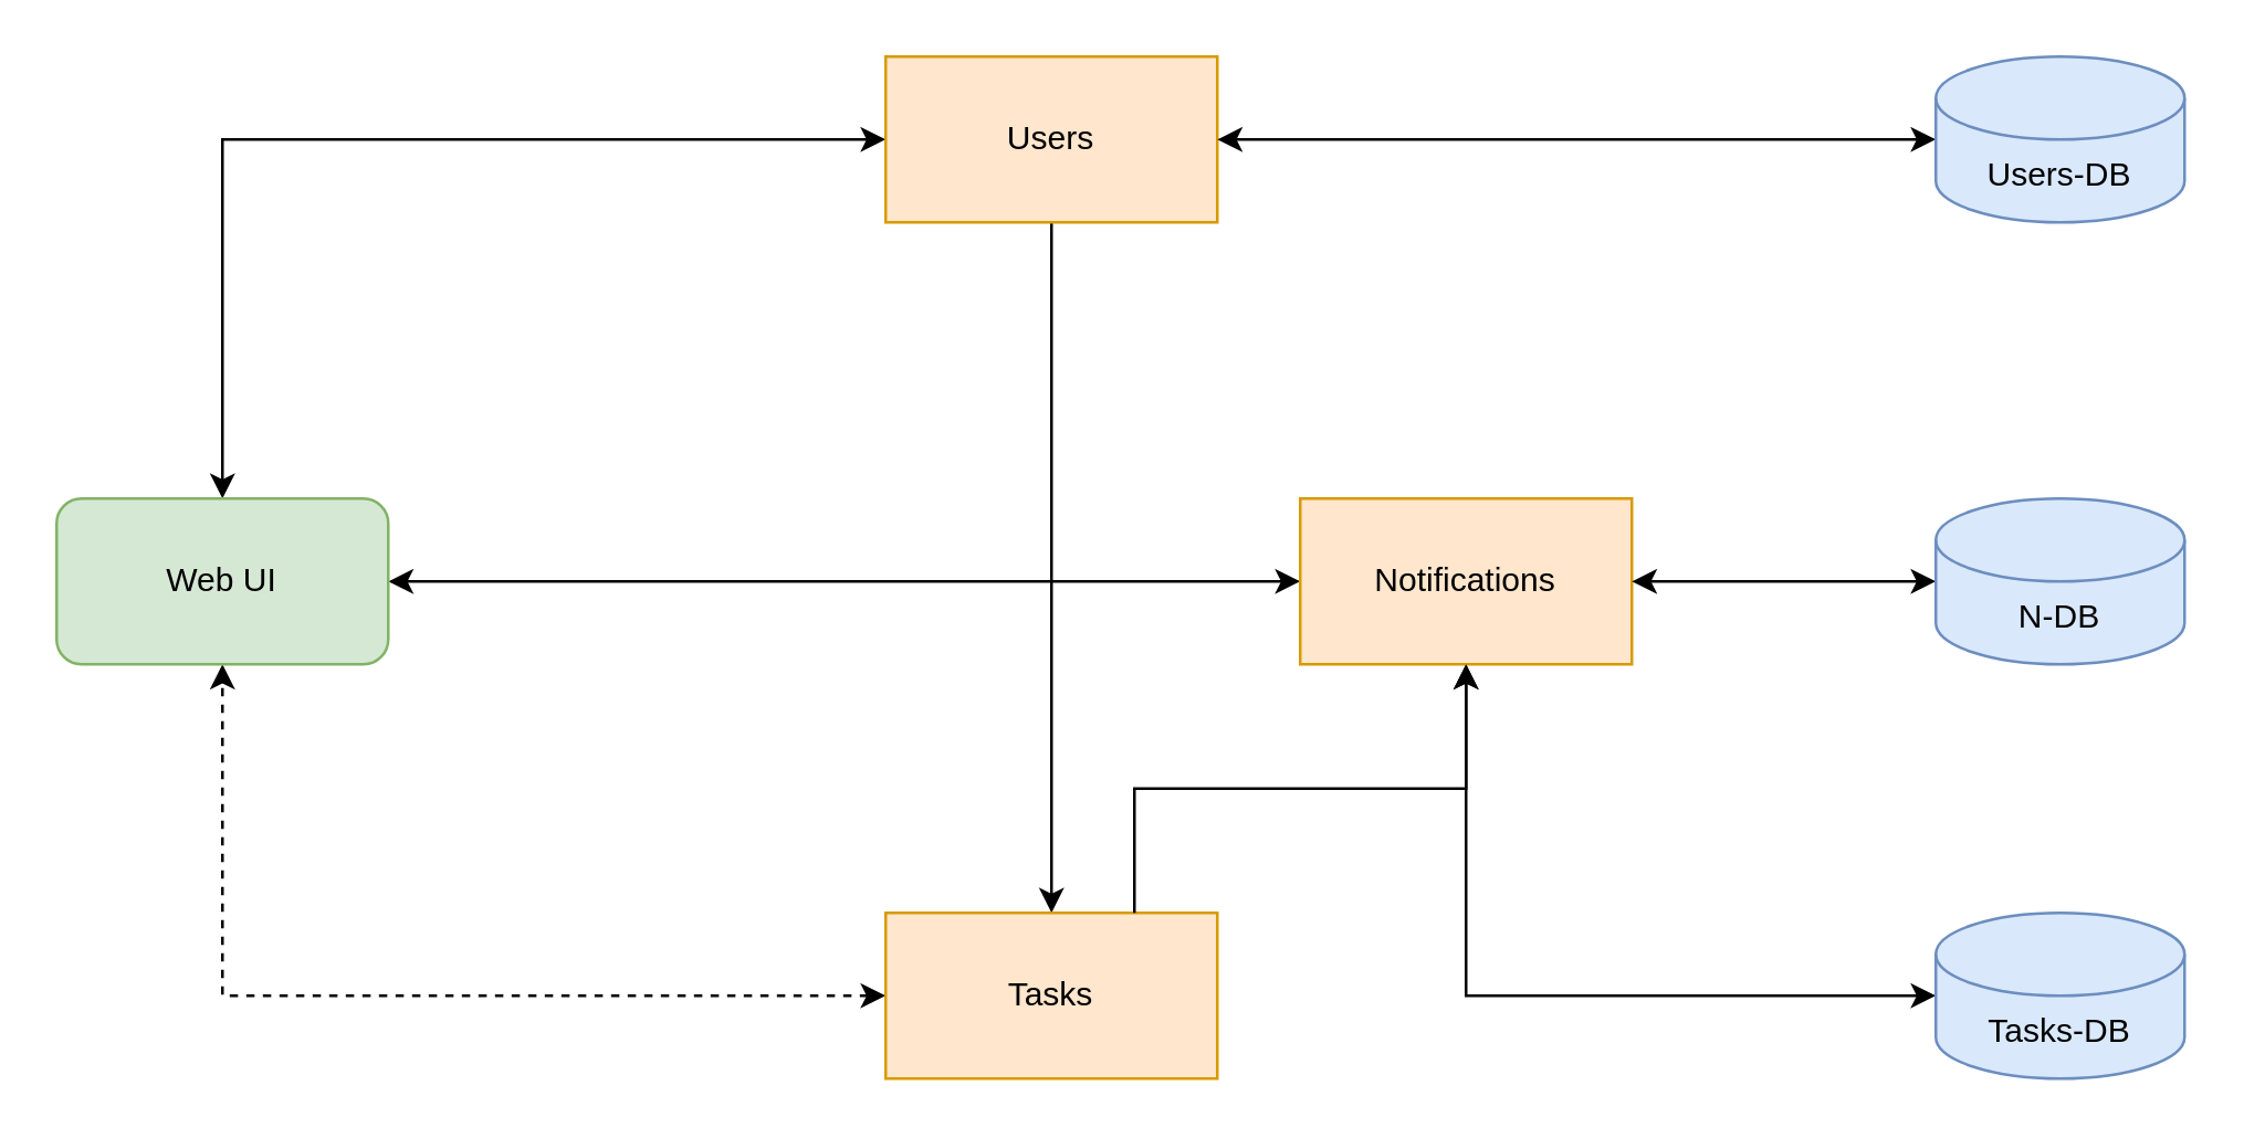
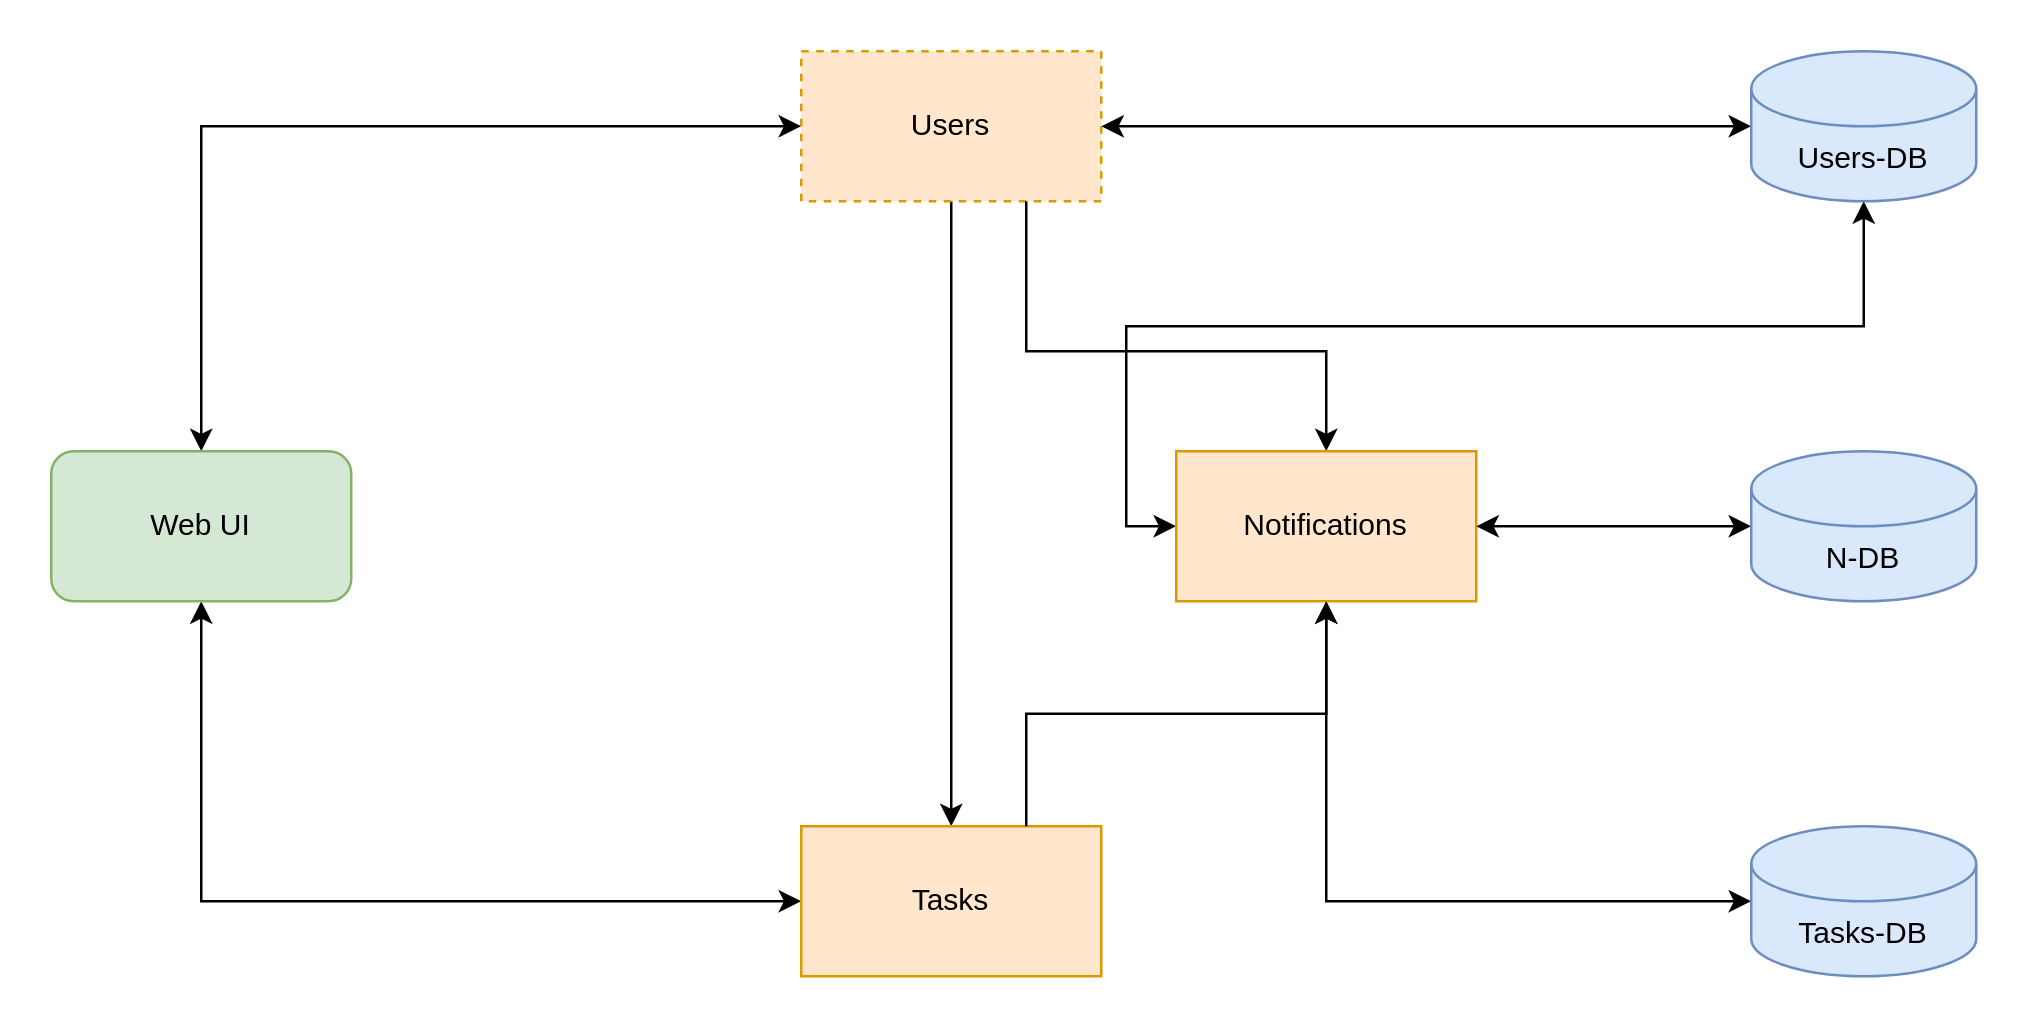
  <mxCell id="0" />
  <mxCell id="1" parent="0" />
  <mxCell id="2" style="edgeStyle=orthogonalEdgeStyle;rounded=0;orthogonalLoop=1;jettySize=auto;html=1;exitX=0;exitY=0.5;exitDx=0;exitDy=0;entryX=0.5;entryY=0;entryDx=0;entryDy=0;startArrow=classic;startFill=1;" parent="1" source="4" target="11" edge="1"><mxGeometry relative="1" as="geometry"><Array as="points"><mxPoint x="80" y="50" /></Array></mxGeometry></mxCell>
  <mxCell id="3" style="edgeStyle=orthogonalEdgeStyle;rounded=0;orthogonalLoop=1;jettySize=auto;html=1;startArrow=none;startFill=0;endArrow=classic;endFill=1;" parent="1" source="4" target="6" edge="1"><mxGeometry relative="1" as="geometry" /></mxCell>
- <mxCell id="4" value="Users" style="rounded=0;whiteSpace=wrap;html=1;fillColor=#ffe6cc;strokeColor=#d79b00;" parent="1" vertex="1"><mxGeometry x="320" y="20" width="120" height="60" as="geometry" /></mxCell>
- <mxCell id="5" style="edgeStyle=orthogonalEdgeStyle;rounded=0;orthogonalLoop=1;jettySize=auto;html=1;entryX=0.5;entryY=1;entryDx=0;entryDy=0;startArrow=classic;startFill=1;endArrow=classic;endFill=1;dashed=1;" parent="1" source="6" target="11" edge="1"><mxGeometry relative="1" as="geometry" /></mxCell>
+ <mxCell id="4" value="Users" style="rounded=0;whiteSpace=wrap;html=1;fillColor=#ffe6cc;strokeColor=#d79b00;dashed=1;" parent="1" vertex="1"><mxGeometry x="320" y="20" width="120" height="60" as="geometry" /></mxCell>
+ <mxCell id="5" style="edgeStyle=orthogonalEdgeStyle;rounded=0;orthogonalLoop=1;jettySize=auto;html=1;entryX=0.5;entryY=1;entryDx=0;entryDy=0;startArrow=classic;startFill=1;endArrow=classic;endFill=1;" parent="1" source="6" target="11" edge="1"><mxGeometry relative="1" as="geometry" /></mxCell>
  <mxCell id="6" value="Tasks" style="rounded=0;whiteSpace=wrap;html=1;fillColor=#ffe6cc;strokeColor=#d79b00;" parent="1" vertex="1"><mxGeometry x="320" y="330" width="120" height="60" as="geometry" /></mxCell>
- <mxCell id="7" style="edgeStyle=orthogonalEdgeStyle;rounded=0;orthogonalLoop=1;jettySize=auto;html=1;exitX=0;exitY=0.5;exitDx=0;exitDy=0;startArrow=classic;startFill=1;endArrow=classic;endFill=1;" parent="1" source="10" target="11" edge="1"><mxGeometry relative="1" as="geometry" /></mxCell>
+ <mxCell id="7" style="edgeStyle=orthogonalEdgeStyle;rounded=0;orthogonalLoop=1;jettySize=auto;html=1;exitX=0;exitY=0.5;exitDx=0;exitDy=0;startArrow=classic;startFill=1;endArrow=classic;endFill=1;" parent="1" source="10" target="13" edge="1"><mxGeometry relative="1" as="geometry" /></mxCell>
  <mxCell id="8" style="edgeStyle=orthogonalEdgeStyle;rounded=0;orthogonalLoop=1;jettySize=auto;html=1;exitX=0.5;exitY=1;exitDx=0;exitDy=0;entryX=0.75;entryY=0;entryDx=0;entryDy=0;startArrow=classic;startFill=1;endArrow=none;endFill=0;" parent="1" source="10" target="6" edge="1"><mxGeometry relative="1" as="geometry"><Array as="points"><mxPoint x="530" y="285" /><mxPoint x="410" y="285" /></Array></mxGeometry></mxCell>
+ <mxCell id="9" style="edgeStyle=orthogonalEdgeStyle;rounded=0;orthogonalLoop=1;jettySize=auto;html=1;entryX=0.75;entryY=1;entryDx=0;entryDy=0;startArrow=classic;startFill=1;endArrow=none;endFill=0;" parent="1" source="10" target="4" edge="1"><mxGeometry relative="1" as="geometry"><Array as="points"><mxPoint x="530" y="140" /><mxPoint x="410" y="140" /></Array></mxGeometry></mxCell>
  <mxCell id="10" value="Notifications" style="rounded=0;whiteSpace=wrap;html=1;fillColor=#ffe6cc;strokeColor=#d79b00;" parent="1" vertex="1"><mxGeometry x="470" y="180" width="120" height="60" as="geometry" /></mxCell>
  <mxCell id="11" value="Web UI" style="whiteSpace=wrap;html=1;fillColor=#d5e8d4;strokeColor=#82b366;rounded=1;" parent="1" vertex="1"><mxGeometry x="20" y="180" width="120" height="60" as="geometry" /></mxCell>
  <mxCell id="12" style="edgeStyle=orthogonalEdgeStyle;rounded=0;orthogonalLoop=1;jettySize=auto;html=1;entryX=1;entryY=0.5;entryDx=0;entryDy=0;startArrow=classic;startFill=1;endArrow=classic;endFill=1;" parent="1" source="13" target="4" edge="1"><mxGeometry relative="1" as="geometry" /></mxCell>
  <mxCell id="13" value="Users-DB" style="shape=cylinder3;whiteSpace=wrap;html=1;boundedLbl=1;backgroundOutline=1;size=15;fillColor=#dae8fc;strokeColor=#6c8ebf;" parent="1" vertex="1"><mxGeometry x="700" y="20" width="90" height="60" as="geometry" /></mxCell>
  <mxCell id="14" style="edgeStyle=orthogonalEdgeStyle;rounded=0;orthogonalLoop=1;jettySize=auto;html=1;entryX=1;entryY=0.5;entryDx=0;entryDy=0;startArrow=classic;startFill=1;endArrow=classic;endFill=1;" parent="1" source="15" target="10" edge="1"><mxGeometry relative="1" as="geometry" /></mxCell>
  <mxCell id="15" value="N-DB" style="shape=cylinder3;whiteSpace=wrap;html=1;boundedLbl=1;backgroundOutline=1;size=15;fillColor=#dae8fc;strokeColor=#6c8ebf;" parent="1" vertex="1"><mxGeometry x="700" y="180" width="90" height="60" as="geometry" /></mxCell>
  <mxCell id="16" style="edgeStyle=orthogonalEdgeStyle;rounded=0;orthogonalLoop=1;jettySize=auto;html=1;startArrow=classic;startFill=1;endArrow=classic;endFill=1;" parent="1" source="17" target="10" edge="1"><mxGeometry relative="1" as="geometry" /></mxCell>
  <mxCell id="17" value="Tasks-DB" style="shape=cylinder3;whiteSpace=wrap;html=1;boundedLbl=1;backgroundOutline=1;size=15;fillColor=#dae8fc;strokeColor=#6c8ebf;" parent="1" vertex="1"><mxGeometry x="700" y="330" width="90" height="60" as="geometry" /></mxCell>
